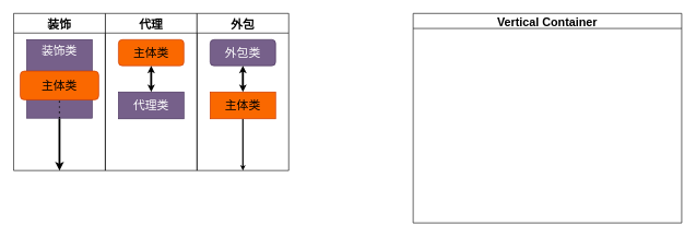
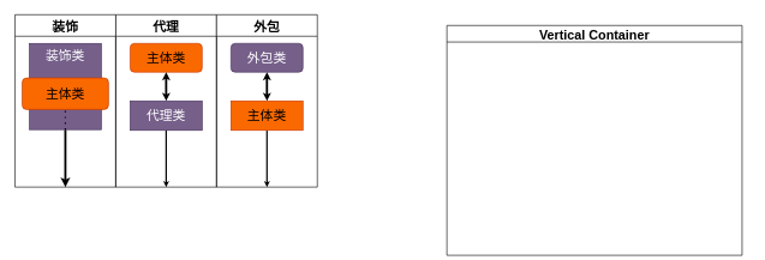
  <mxCell id="0" />
  <mxCell id="1" parent="0" />
  <mxCell id="2" value="代理" style="swimlane;fontSize=18;startSize=30;" vertex="1" parent="1"><mxGeometry x="160" y="20" width="140" height="240" as="geometry" /></mxCell>
+ <mxCell id="3" style="edgeStyle=none;jumpSize=3;html=1;exitX=0.5;exitY=1;exitDx=0;exitDy=0;entryX=0.5;entryY=1;entryDx=0;entryDy=0;fontSize=18;startSize=4;endSize=2;strokeWidth=2;" edge="1" parent="2" source="4" target="2"><mxGeometry relative="1" as="geometry" /></mxCell>
  <mxCell id="4" value="&lt;font style=&quot;font-size: 18px&quot;&gt;代理类&lt;/font&gt;" style="rounded=0;whiteSpace=wrap;html=1;fillColor=#76608a;fontColor=#ffffff;strokeColor=#432D57;" vertex="1" parent="2"><mxGeometry x="20" y="120" width="100" height="41" as="geometry" /></mxCell>
  <mxCell id="5" value="&lt;span style=&quot;font-size: 18px&quot;&gt;主体类&lt;/span&gt;" style="rounded=1;whiteSpace=wrap;html=1;fillColor=#fa6800;fontColor=#000000;strokeColor=#C73500;" vertex="1" parent="2"><mxGeometry x="20" y="40" width="100" height="40" as="geometry" /></mxCell>
  <mxCell id="6" value="" style="endArrow=classic;startArrow=classic;html=1;entryX=0.5;entryY=1;entryDx=0;entryDy=0;exitX=0.5;exitY=0;exitDx=0;exitDy=0;jumpSize=6;strokeWidth=3;endSize=2;startSize=2;" edge="1" parent="2" source="4" target="5"><mxGeometry width="50" height="50" relative="1" as="geometry"><mxPoint x="60" y="150" as="sourcePoint" /><mxPoint x="110" y="100" as="targetPoint" /></mxGeometry></mxCell>
  <mxCell id="7" value="外包" style="swimlane;fontSize=18;startSize=30;" vertex="1" parent="1"><mxGeometry x="300" y="20" width="140" height="240" as="geometry" /></mxCell>
  <mxCell id="8" style="edgeStyle=none;jumpSize=3;html=1;entryX=0.5;entryY=1;entryDx=0;entryDy=0;fontSize=18;startSize=4;endSize=2;strokeWidth=2;" edge="1" parent="7" source="9" target="7"><mxGeometry relative="1" as="geometry" /></mxCell>
  <mxCell id="9" value="&lt;span style=&quot;font-size: 18px&quot;&gt;主体类&lt;/span&gt;" style="rounded=0;whiteSpace=wrap;html=1;fillColor=#fa6800;fontColor=#000000;strokeColor=#C73500;" vertex="1" parent="7"><mxGeometry x="20" y="120" width="100" height="41" as="geometry" /></mxCell>
  <mxCell id="10" value="&lt;font style=&quot;font-size: 18px&quot;&gt;外包类&lt;/font&gt;" style="rounded=1;whiteSpace=wrap;html=1;fillColor=#76608a;fontColor=#ffffff;strokeColor=#432D57;" vertex="1" parent="7"><mxGeometry x="20" y="40" width="100" height="40" as="geometry" /></mxCell>
  <mxCell id="11" value="" style="endArrow=classic;startArrow=classic;html=1;entryX=0.5;entryY=1;entryDx=0;entryDy=0;exitX=0.5;exitY=0;exitDx=0;exitDy=0;jumpSize=6;strokeWidth=3;endSize=2;startSize=2;" edge="1" parent="7" source="9" target="10"><mxGeometry width="50" height="50" relative="1" as="geometry"><mxPoint x="60" y="150" as="sourcePoint" /><mxPoint x="110" y="100" as="targetPoint" /></mxGeometry></mxCell>
  <mxCell id="12" value="装饰" style="swimlane;fontSize=18;startSize=30;" vertex="1" parent="1"><mxGeometry x="20" y="20" width="140" height="240" as="geometry" /></mxCell>
  <mxCell id="13" style="edgeStyle=none;jumpSize=6;html=1;entryX=0.5;entryY=1;entryDx=0;entryDy=0;fontSize=18;startSize=4;endSize=4;strokeWidth=3;" edge="1" parent="12" source="14" target="12"><mxGeometry relative="1" as="geometry" /></mxCell>
  <mxCell id="14" value="&lt;span style=&quot;font-size: 18px&quot;&gt;装饰类&lt;br&gt;&lt;br&gt;&lt;br&gt;&lt;br&gt;&lt;br&gt;&lt;/span&gt;" style="rounded=0;whiteSpace=wrap;html=1;fillColor=#76608a;fontColor=#ffffff;strokeColor=#432D57;" vertex="1" parent="12"><mxGeometry x="20" y="40" width="100" height="120" as="geometry" /></mxCell>
  <mxCell id="15" value="主体类" style="rounded=1;whiteSpace=wrap;html=1;fontSize=18;fillColor=#fa6800;fontColor=#000000;strokeColor=#C73500;" vertex="1" parent="12"><mxGeometry x="10" y="88" width="120" height="44" as="geometry" /></mxCell>
  <mxCell id="16" value="" style="endArrow=none;dashed=1;html=1;dashPattern=1 3;strokeWidth=2;fontSize=18;startSize=4;endSize=2;jumpSize=3;entryX=0.5;entryY=1;entryDx=0;entryDy=0;exitX=0.5;exitY=1;exitDx=0;exitDy=0;" edge="1" parent="12" source="14" target="15"><mxGeometry width="50" height="50" relative="1" as="geometry"><mxPoint x="80" y="350" as="sourcePoint" /><mxPoint x="130" y="300" as="targetPoint" /></mxGeometry></mxCell>
- <mxCell id="17" value="Vertical Container" style="swimlane;fontSize=18;" vertex="1" parent="1"><mxGeometry x="630" y="20" width="410" height="320" as="geometry" /></mxCell>
+ <mxCell id="17" value="Vertical Container" style="swimlane;fontSize=18;" vertex="1" parent="1"><mxGeometry x="620" y="35" width="410" height="320" as="geometry" /></mxCell>
